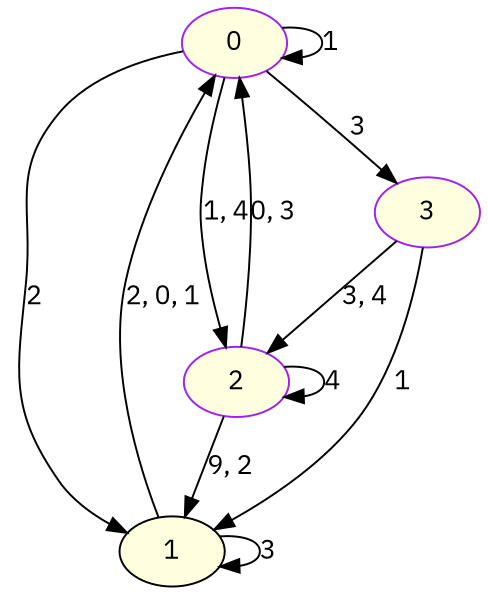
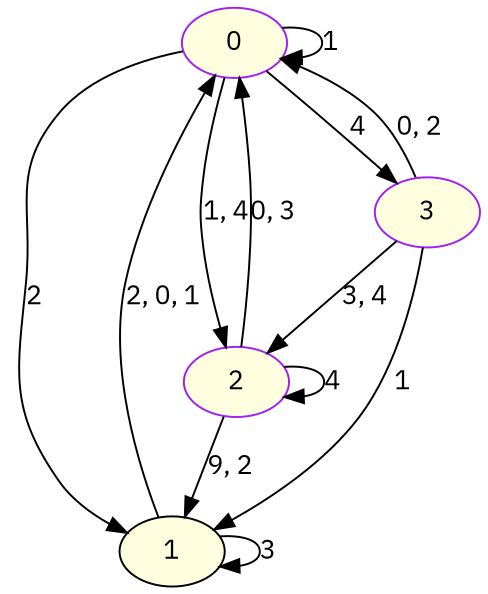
  digraph {
    fontname="IBM Plex Sans"
    node [color=purple fillcolor=lightyellow fontname="IBM Plex Sans" style=filled]
    edge [fontname="IBM Plex Sans"]
    n1 [label=0]
    n2 [color=black label=1]
    n3 [label=2]
    n4 [label=3]
    n1 -> n1 [label=1]
    n1 -> n2 [label=2]
    n1 -> n3 [label="1, 4"]
-   n1 -> n4 [label=3]
+   n1 -> n4 [label=4]
    n2 -> n1 [label="2, 0, 1"]
    n2 -> n2 [label=3]
    n3 -> n1 [label="0, 3"]
    n3 -> n2 [label="9, 2"]
    n3 -> n3 [label=4]
+   n4 -> n1 [label="0, 2"]
    n4 -> n2 [label=1]
    n4 -> n3 [label="3, 4"]
  }
